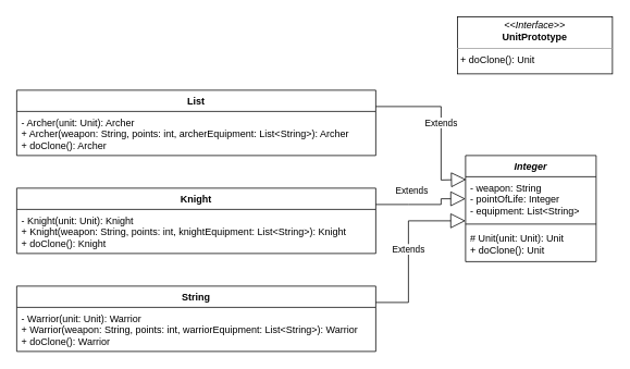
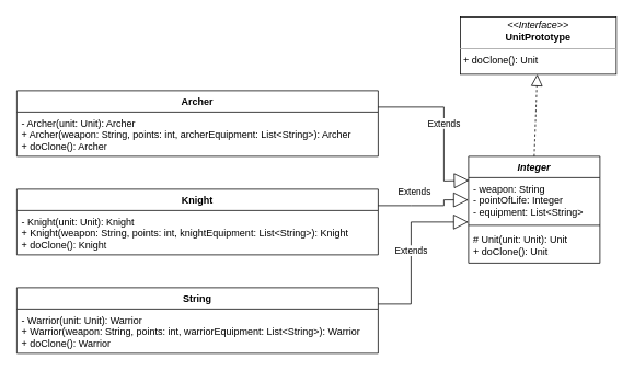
  <mxCell id="0" />
  <mxCell id="1" parent="0" />
  <mxCell id="2" value="&lt;p style=&quot;margin:0px;margin-top:4px;text-align:center;&quot;&gt;&lt;i&gt;&amp;lt;&amp;lt;Interface&amp;gt;&amp;gt;&lt;/i&gt;&lt;br&gt;&lt;b&gt;UnitPrototype&lt;/b&gt;&lt;/p&gt;&lt;hr size=&quot;1&quot;&gt;&lt;p style=&quot;margin:0px;margin-left:4px;&quot;&gt;&lt;span style=&quot;background-color: initial;&quot;&gt;+ doClone(): Unit&lt;/span&gt;&lt;/p&gt;" style="verticalAlign=top;align=left;overflow=fill;fontSize=12;fontFamily=Helvetica;html=1;" parent="1" vertex="1"><mxGeometry x="560" y="20" width="190" height="70" as="geometry" /></mxCell>
  <mxCell id="3" value="Integer" style="swimlane;fontStyle=3;align=center;verticalAlign=top;childLayout=stackLayout;horizontal=1;startSize=26;horizontalStack=0;resizeParent=1;resizeParentMax=0;resizeLast=0;collapsible=1;marginBottom=0;" parent="1" vertex="1"><mxGeometry x="570" y="190" width="160" height="130" as="geometry" /></mxCell>
  <mxCell id="4" value="- weapon: String&#10;- pointOfLife: Integer&#10;- equipment: List&lt;String&gt;" style="text;strokeColor=none;fillColor=none;align=left;verticalAlign=top;spacingLeft=4;spacingRight=4;overflow=hidden;rotatable=0;points=[[0,0.5],[1,0.5]];portConstraint=eastwest;" parent="3" vertex="1"><mxGeometry y="26" width="160" height="54" as="geometry" /></mxCell>
  <mxCell id="5" value="" style="line;strokeWidth=1;fillColor=none;align=left;verticalAlign=middle;spacingTop=-1;spacingLeft=3;spacingRight=3;rotatable=0;labelPosition=right;points=[];portConstraint=eastwest;strokeColor=inherit;" parent="3" vertex="1"><mxGeometry y="80" width="160" height="8" as="geometry" /></mxCell>
  <mxCell id="6" value="# Unit(unit: Unit): Unit&#10;+ doClone(): Unit" style="text;strokeColor=none;fillColor=none;align=left;verticalAlign=top;spacingLeft=4;spacingRight=4;overflow=hidden;rotatable=0;points=[[0,0.5],[1,0.5]];portConstraint=eastwest;" parent="3" vertex="1"><mxGeometry y="88" width="160" height="42" as="geometry" /></mxCell>
- <mxCell id="7" value="List" style="swimlane;fontStyle=1;align=center;verticalAlign=top;childLayout=stackLayout;horizontal=1;startSize=26;horizontalStack=0;resizeParent=1;resizeParentMax=0;resizeLast=0;collapsible=1;marginBottom=0;" parent="1" vertex="1"><mxGeometry x="20" y="110" width="440" height="80" as="geometry" /></mxCell>
+ <mxCell id="7" value="Archer" style="swimlane;fontStyle=1;align=center;verticalAlign=top;childLayout=stackLayout;horizontal=1;startSize=26;horizontalStack=0;resizeParent=1;resizeParentMax=0;resizeLast=0;collapsible=1;marginBottom=0;" parent="1" vertex="1"><mxGeometry x="20" y="110" width="440" height="80" as="geometry" /></mxCell>
  <mxCell id="8" value="- Archer(unit: Unit): Archer&#10;+ Archer(weapon: String, points: int, archerEquipment: List&lt;String&gt;): Archer&#10;+ doClone(): Archer" style="text;strokeColor=none;fillColor=none;align=left;verticalAlign=top;spacingLeft=4;spacingRight=4;overflow=hidden;rotatable=0;points=[[0,0.5],[1,0.5]];portConstraint=eastwest;" parent="7" vertex="1"><mxGeometry y="26" width="440" height="54" as="geometry" /></mxCell>
+ <mxCell id="9" value="" style="endArrow=block;dashed=1;endFill=0;endSize=12;html=1;rounded=0;exitX=0.5;exitY=0;exitDx=0;exitDy=0;" parent="1" target="2" edge="1" source="3"><mxGeometry width="160" relative="1" as="geometry"><mxPoint x="340" y="-37" as="sourcePoint" /><mxPoint x="470" y="90" as="targetPoint" /></mxGeometry></mxCell>
  <mxCell id="10" value="Knight" style="swimlane;fontStyle=1;align=center;verticalAlign=top;childLayout=stackLayout;horizontal=1;startSize=26;horizontalStack=0;resizeParent=1;resizeParentMax=0;resizeLast=0;collapsible=1;marginBottom=0;" vertex="1" parent="1"><mxGeometry x="20" y="230" width="440" height="80" as="geometry" /></mxCell>
  <mxCell id="11" value="- Knight(unit: Unit): Knight&#10;+ Knight(weapon: String, points: int, knightEquipment: List&lt;String&gt;): Knight&#10;+ doClone(): Knight" style="text;strokeColor=none;fillColor=none;align=left;verticalAlign=top;spacingLeft=4;spacingRight=4;overflow=hidden;rotatable=0;points=[[0,0.5],[1,0.5]];portConstraint=eastwest;" vertex="1" parent="10"><mxGeometry y="26" width="440" height="54" as="geometry" /></mxCell>
  <mxCell id="12" value="String" style="swimlane;fontStyle=1;align=center;verticalAlign=top;childLayout=stackLayout;horizontal=1;startSize=26;horizontalStack=0;resizeParent=1;resizeParentMax=0;resizeLast=0;collapsible=1;marginBottom=0;" vertex="1" parent="1"><mxGeometry x="20" y="350" width="440" height="80" as="geometry" /></mxCell>
  <mxCell id="13" value="- Warrior(unit: Unit): Warrior&#10;+ Warrior(weapon: String, points: int, warriorEquipment: List&lt;String&gt;): Warrior&#10;+ doClone(): Warrior" style="text;strokeColor=none;fillColor=none;align=left;verticalAlign=top;spacingLeft=4;spacingRight=4;overflow=hidden;rotatable=0;points=[[0,0.5],[1,0.5]];portConstraint=eastwest;" vertex="1" parent="12"><mxGeometry y="26" width="440" height="54" as="geometry" /></mxCell>
  <mxCell id="14" value="Extends" style="endArrow=block;endSize=16;endFill=0;html=1;rounded=0;exitX=1;exitY=0.25;exitDx=0;exitDy=0;entryX=0.005;entryY=0.063;entryDx=0;entryDy=0;entryPerimeter=0;" edge="1" parent="1" source="7" target="4"><mxGeometry width="160" relative="1" as="geometry"><mxPoint x="410" y="190" as="sourcePoint" /><mxPoint x="570" y="190" as="targetPoint" /><Array as="points"><mxPoint x="540" y="130" /><mxPoint x="540" y="220" /></Array></mxGeometry></mxCell>
  <mxCell id="15" value="Extends" style="endArrow=block;endSize=16;endFill=0;html=1;rounded=0;exitX=1;exitY=0.25;exitDx=0;exitDy=0;entryX=0;entryY=0.5;entryDx=0;entryDy=0;" edge="1" parent="1" source="10" target="4"><mxGeometry x="-0.253" y="17" width="160" relative="1" as="geometry"><mxPoint x="430" y="260" as="sourcePoint" /><mxPoint x="590" y="260" as="targetPoint" /><Array as="points"><mxPoint x="500" y="250" /><mxPoint x="540" y="250" /><mxPoint x="540" y="243" /></Array><mxPoint as="offset" /></mxGeometry></mxCell>
  <mxCell id="16" value="Extends" style="endArrow=block;endSize=16;endFill=0;html=1;rounded=0;exitX=1;exitY=0.25;exitDx=0;exitDy=0;entryX=0;entryY=1;entryDx=0;entryDy=0;entryPerimeter=0;" edge="1" parent="1" source="12" target="4"><mxGeometry width="160" relative="1" as="geometry"><mxPoint x="440" y="310" as="sourcePoint" /><mxPoint x="600" y="310" as="targetPoint" /><Array as="points"><mxPoint x="500" y="370" /><mxPoint x="500" y="270" /></Array></mxGeometry></mxCell>
